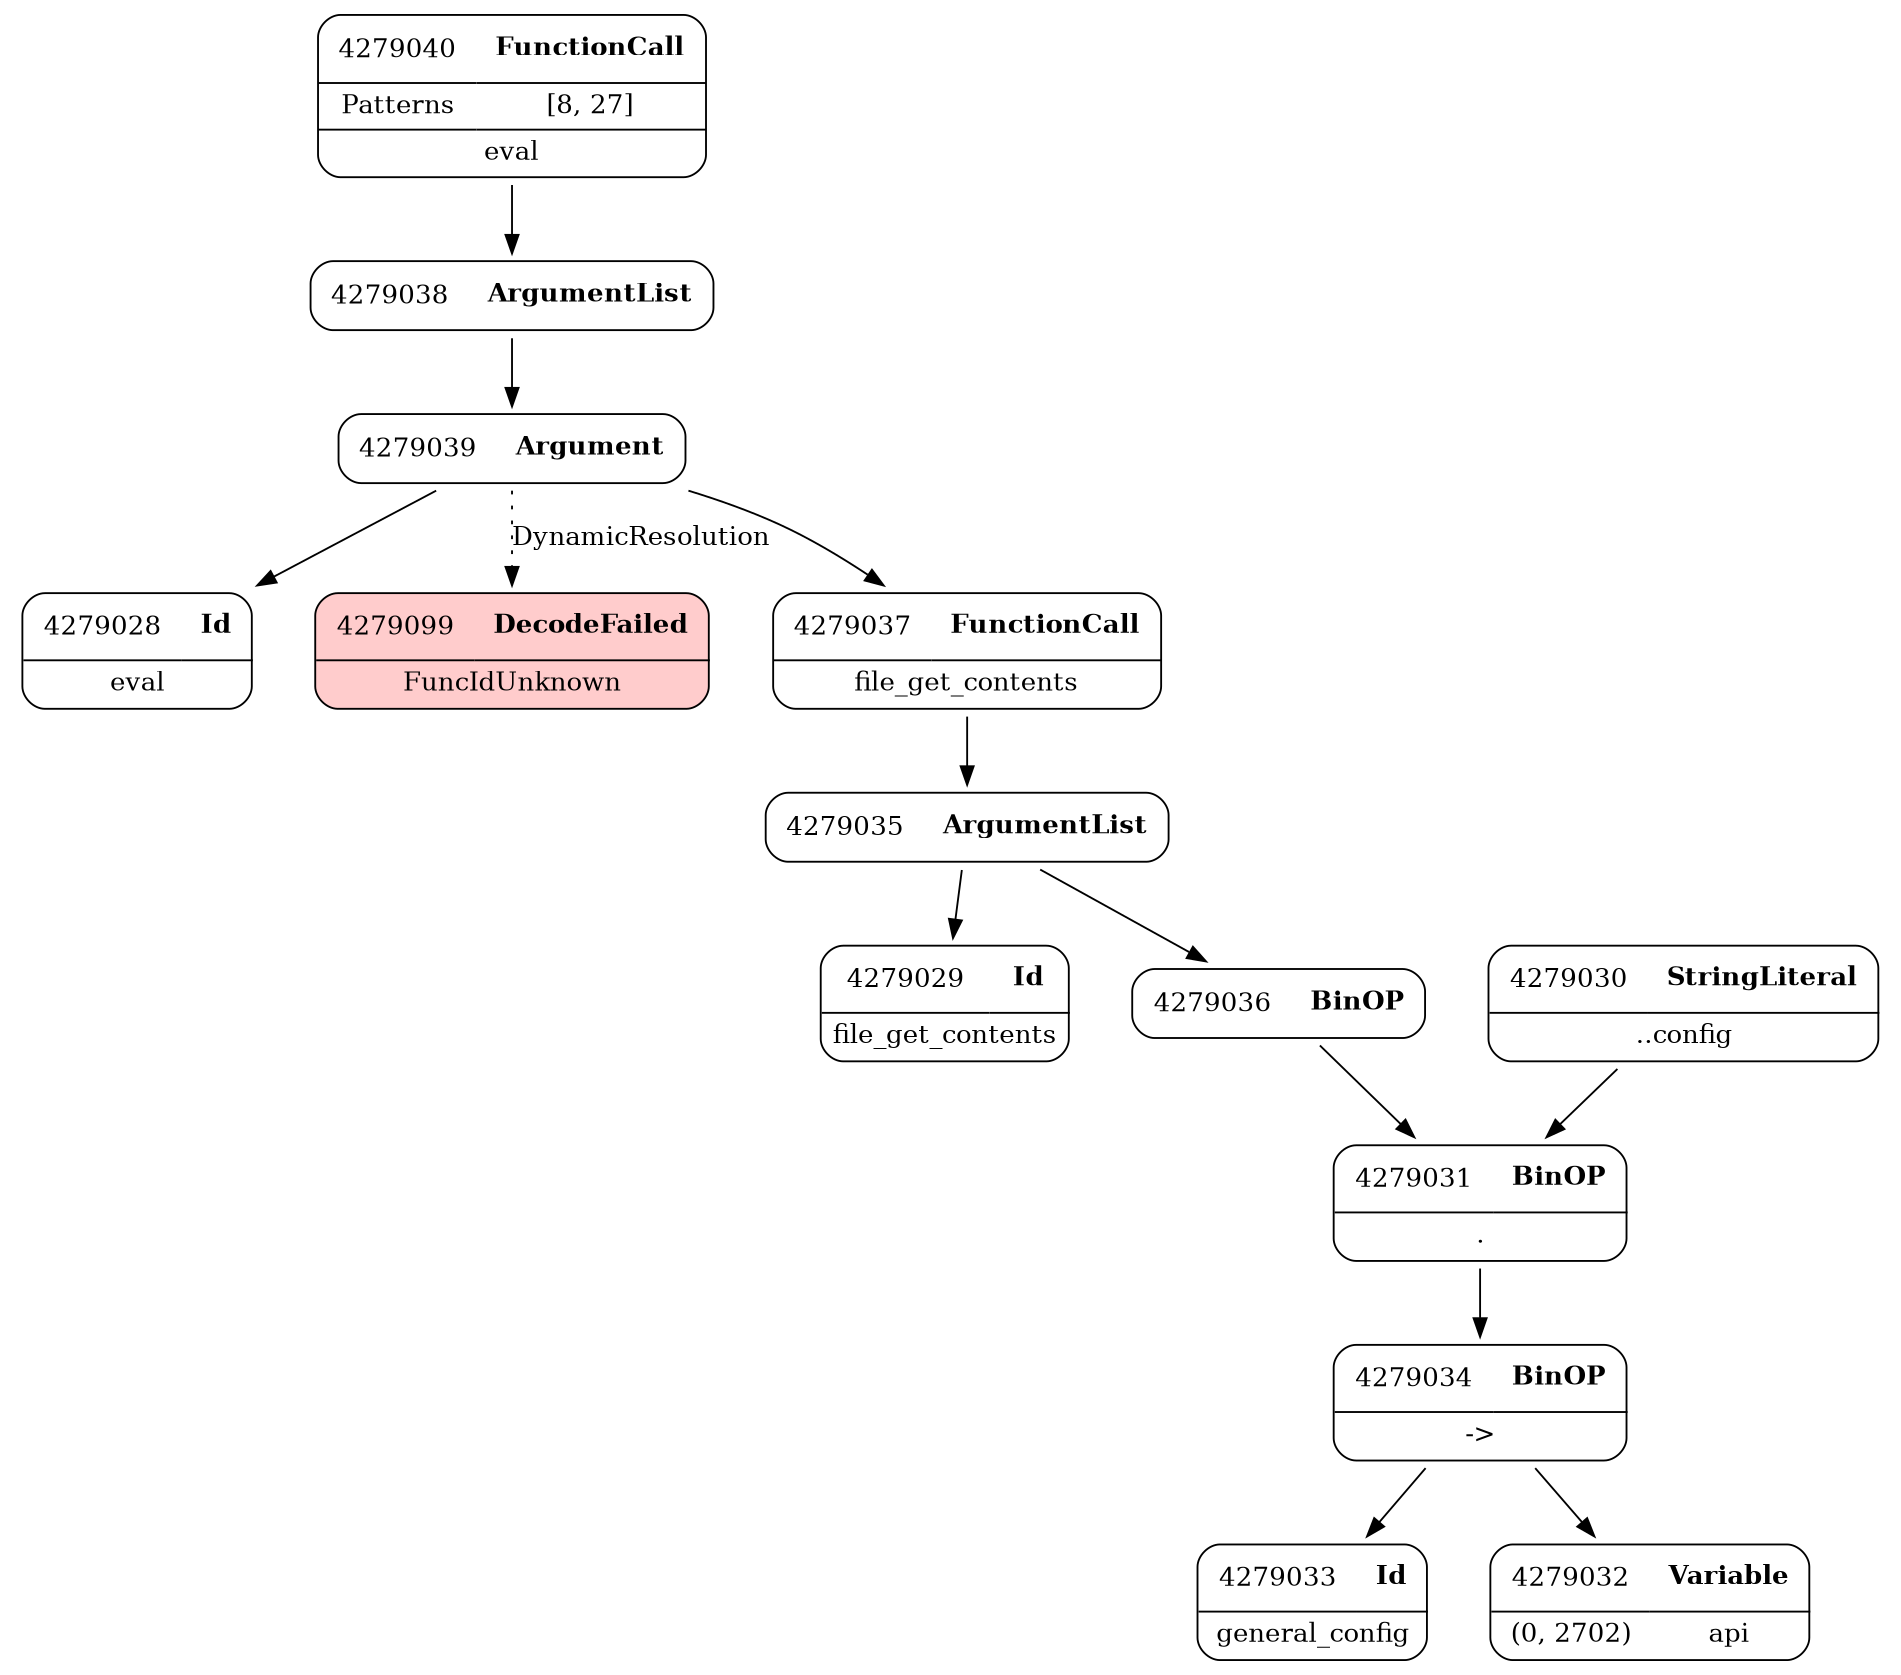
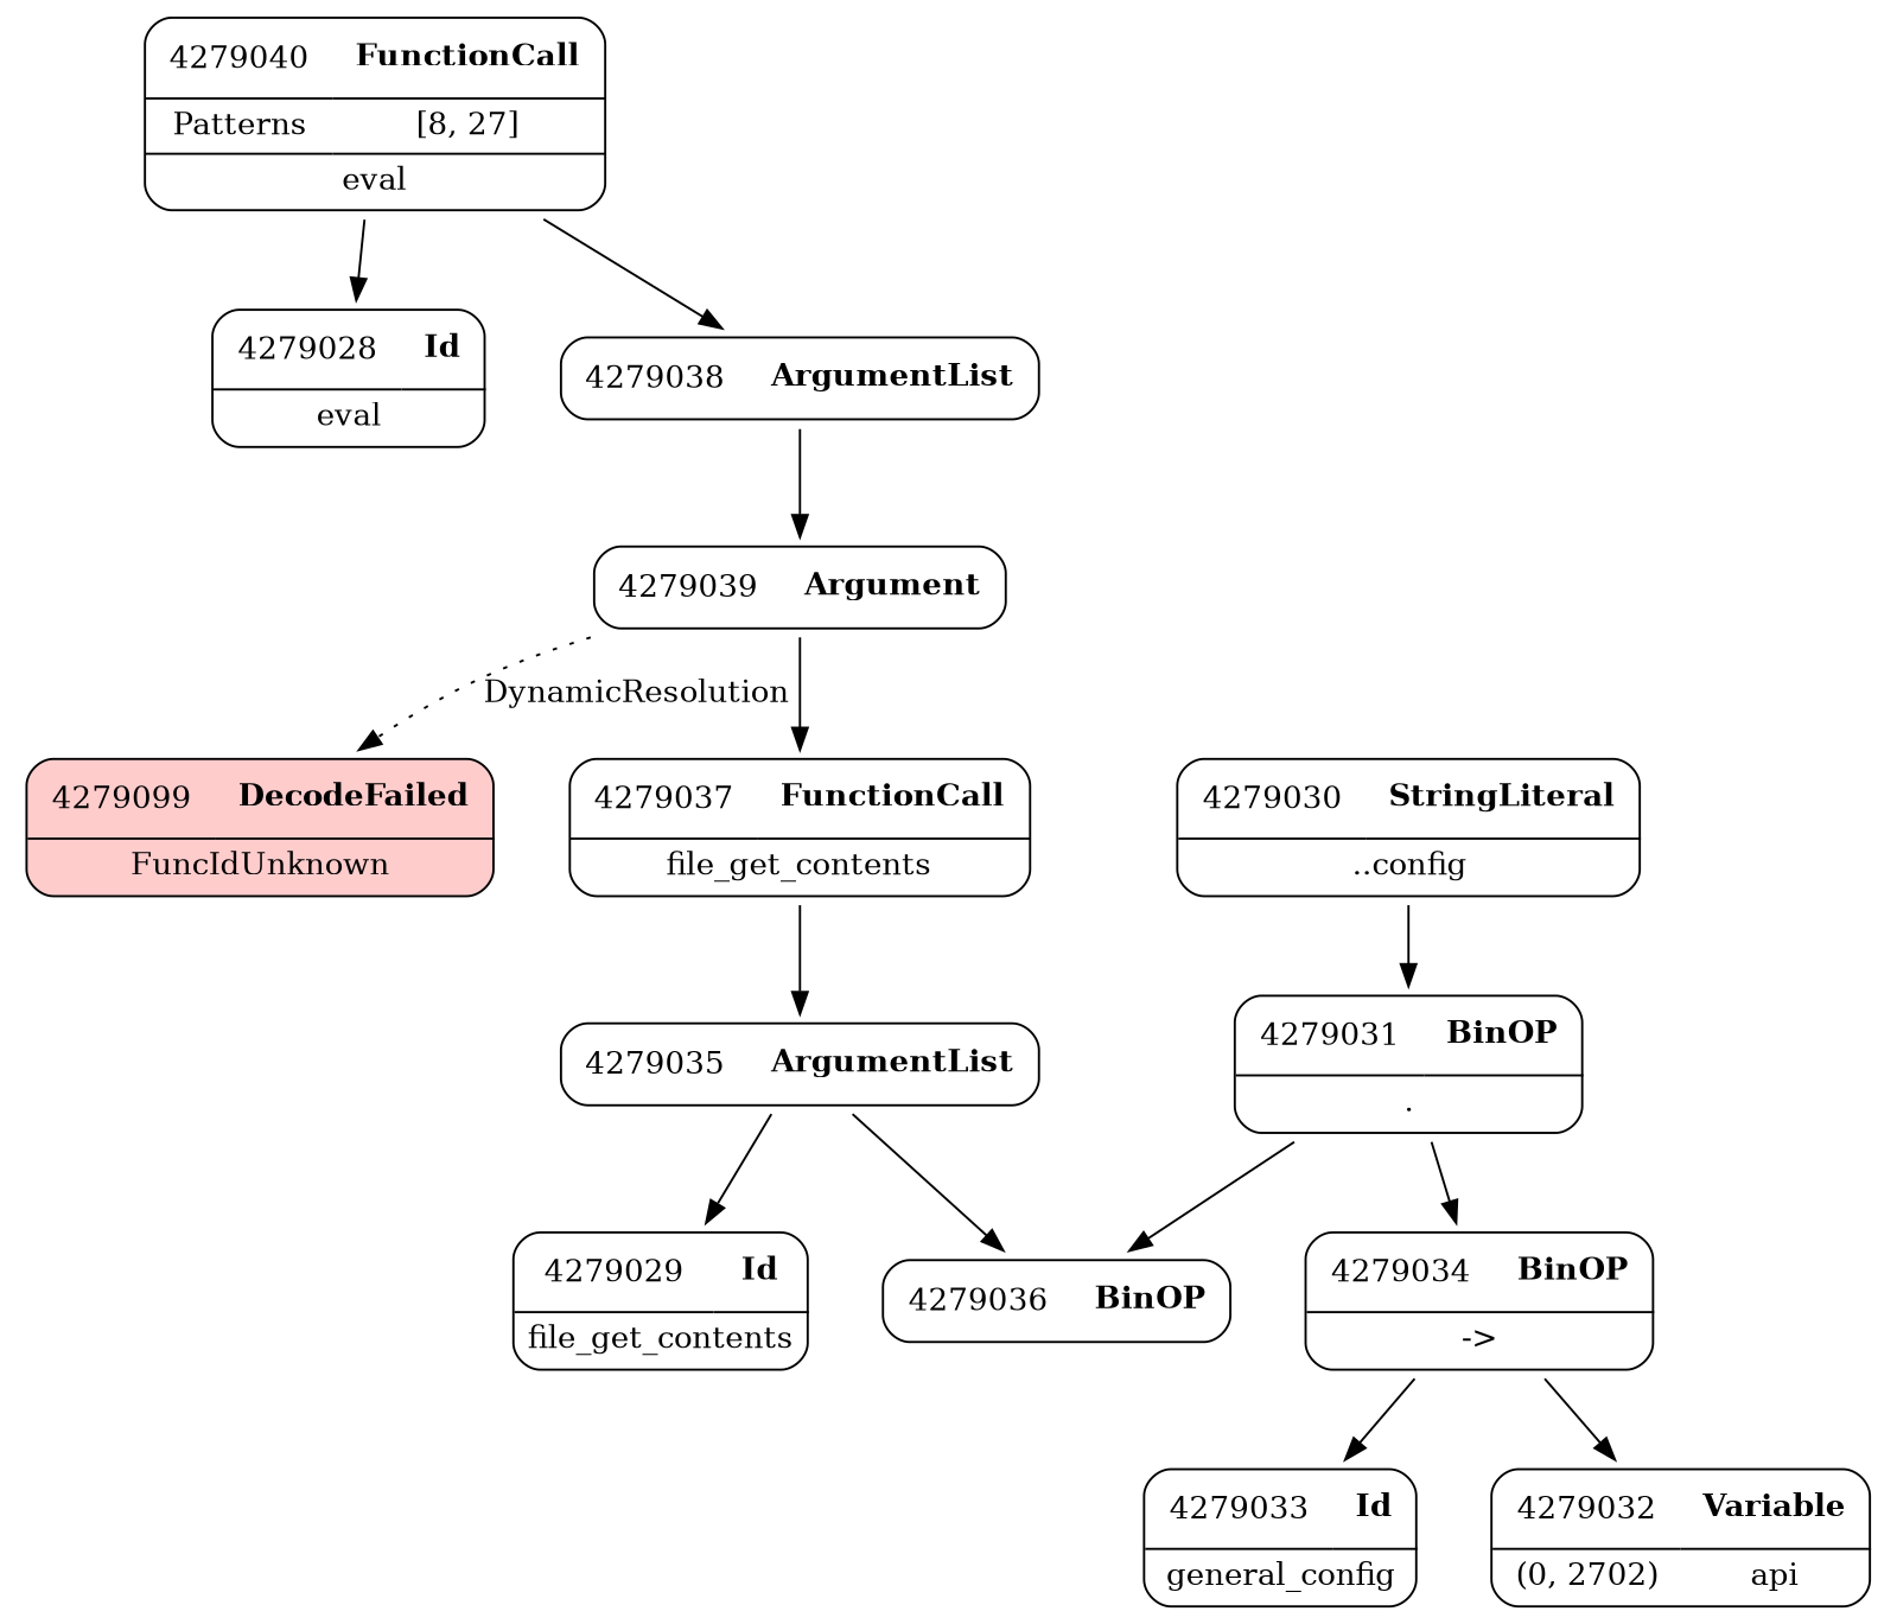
  digraph {
    node [shape=none]
    edge [weight=2]
    n1 [label=<<TABLE border='1' cellspacing='0' cellpadding='10' style='rounded' ><TR><TD border='0'>4279040</TD><TD border='0'><B>FunctionCall</B></TD></TR><HR/><TR><TD border='0' cellpadding='5'>Patterns</TD><TD border='0' cellpadding='5'>[8, 27]</TD></TR><HR/><TR><TD border='0' cellpadding='5' colspan='2'>eval</TD></TR></TABLE>>]
    n2 [label=<<TABLE border='1' cellspacing='0' cellpadding='10' style='rounded' ><TR><TD border='0'>4279028</TD><TD border='0'><B>Id</B></TD></TR><HR/><TR><TD border='0' cellpadding='5' colspan='2'>eval</TD></TR></TABLE>>]
    n3 [label=<<TABLE border='1' cellspacing='0' cellpadding='10' style='rounded' ><TR><TD border='0'>4279038</TD><TD border='0'><B>ArgumentList</B></TD></TR></TABLE>>]
    n4 [label=<<TABLE border='1' cellspacing='0' cellpadding='10' style='rounded' ><TR><TD border='0'>4279039</TD><TD border='0'><B>Argument</B></TD></TR></TABLE>>]
    n5 [label=<<TABLE border='1' cellspacing='0' cellpadding='10' style='rounded' bgcolor='#FFCCCC' ><TR><TD border='0'>4279099</TD><TD border='0'><B>DecodeFailed</B></TD></TR><HR/><TR><TD border='0' cellpadding='5' colspan='2'>FuncIdUnknown</TD></TR></TABLE>>]
    n6 [label=<<TABLE border='1' cellspacing='0' cellpadding='10' style='rounded' ><TR><TD border='0'>4279037</TD><TD border='0'><B>FunctionCall</B></TD></TR><HR/><TR><TD border='0' cellpadding='5' colspan='2'>file_get_contents</TD></TR></TABLE>>]
    n7 [label=<<TABLE border='1' cellspacing='0' cellpadding='10' style='rounded' ><TR><TD border='0'>4279029</TD><TD border='0'><B>Id</B></TD></TR><HR/><TR><TD border='0' cellpadding='5' colspan='2'>file_get_contents</TD></TR></TABLE>>]
    n8 [label=<<TABLE border='1' cellspacing='0' cellpadding='10' style='rounded' ><TR><TD border='0'>4279031</TD><TD border='0'><B>BinOP</B></TD></TR><HR/><TR><TD border='0' cellpadding='5' colspan='2'>.</TD></TR></TABLE>>]
    n9 [label=<<TABLE border='1' cellspacing='0' cellpadding='10' style='rounded' ><TR><TD border='0'>4279034</TD><TD border='0'><B>BinOP</B></TD></TR><HR/><TR><TD border='0' cellpadding='5' colspan='2'>-&gt;</TD></TR></TABLE>>]
    n10 [label=<<TABLE border='1' cellspacing='0' cellpadding='10' style='rounded' ><TR><TD border='0'>4279030</TD><TD border='0'><B>StringLiteral</B></TD></TR><HR/><TR><TD border='0' cellpadding='5' colspan='2'>..config</TD></TR></TABLE>>]
    n11 [label=<<TABLE border='1' cellspacing='0' cellpadding='10' style='rounded' ><TR><TD border='0'>4279033</TD><TD border='0'><B>Id</B></TD></TR><HR/><TR><TD border='0' cellpadding='5' colspan='2'>general_config</TD></TR></TABLE>>]
    n12 [label=<<TABLE border='1' cellspacing='0' cellpadding='10' style='rounded' ><TR><TD border='0'>4279032</TD><TD border='0'><B>Variable</B></TD></TR><HR/><TR><TD border='0' cellpadding='5'>(0, 2702)</TD><TD border='0' cellpadding='5'>api</TD></TR></TABLE>>]
    n13 [label=<<TABLE border='1' cellspacing='0' cellpadding='10' style='rounded' ><TR><TD border='0'>4279035</TD><TD border='0'><B>ArgumentList</B></TD></TR></TABLE>>]
    n14 [label=<<TABLE border='1' cellspacing='0' cellpadding='10' style='rounded' ><TR><TD border='0'>4279036</TD><TD border='0'><B>BinOP</B></TD></TR></TABLE>>]
-   n4 -> n2
+   n1 -> n2
    n1 -> n3
    n3 -> n4
    n4 -> n5 [label=DynamicResolution style=dotted weight=""]
    n4 -> n6
    n6 -> n13
    n8 -> n9
    n9 -> n11
    n9 -> n12
    n10 -> n8
    n13 -> n7
    n13 -> n14
-   n14 -> n8
+   n8 -> n14
  }
